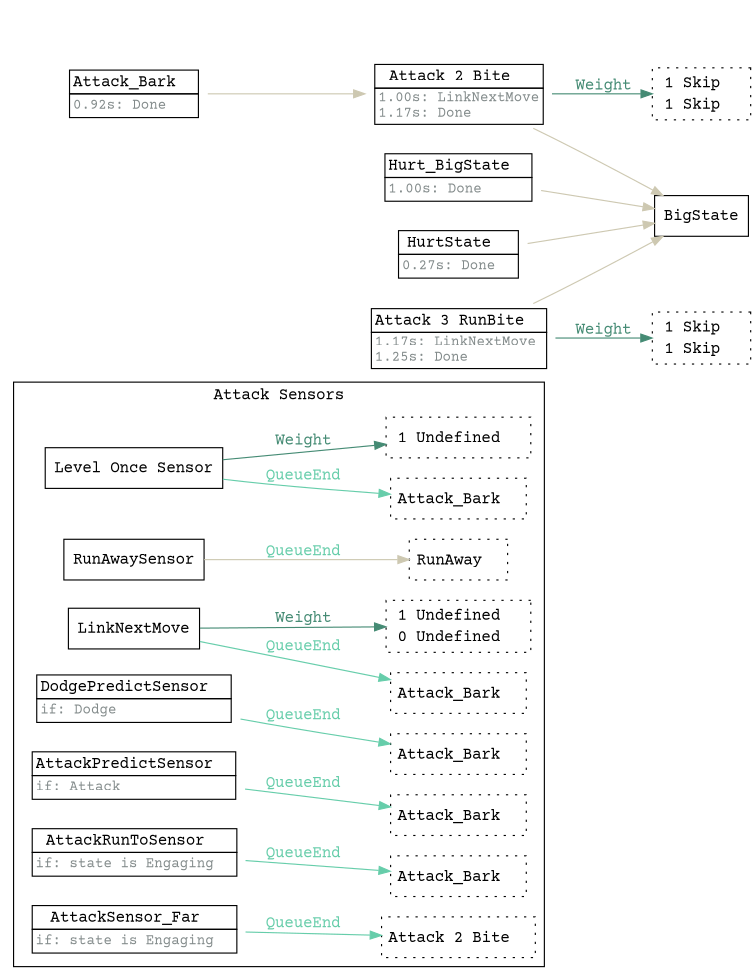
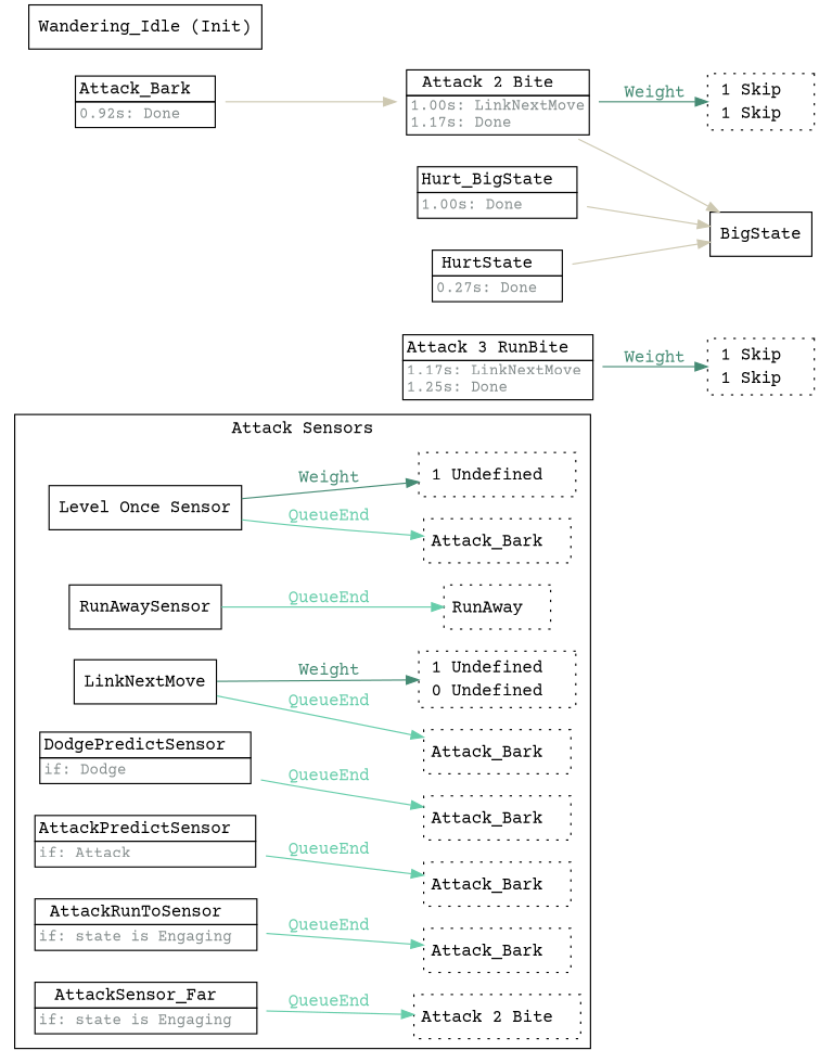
  strict digraph {
    fontname="Courier Prime"
    rankdir=LR
    node [fontname="Courier Prime" shape=box]
    edge [color=aquamarine3 fontcolor=aquamarine3 fontname="Courier Prime"]
    n1 [label="Level Once Sensor"]
    n2 [label=<<TABLE border="0" cellborder="0" cellspacing="0" cellpadding="2"><TR><TD>Attack_Bark  </TD></TR></TABLE>> margin=0.05 style=dotted]
    n3 [label=<<TABLE border="0" cellborder="0" cellspacing="0" cellpadding="2"><TR><TD>1 Undefined  </TD></TR></TABLE>> style=dotted]
    n4 [label=RunAwaySensor]
    n5 [label=<<TABLE border="0" cellborder="0" cellspacing="0" cellpadding="2"><TR><TD>RunAway  </TD></TR></TABLE>> margin=0.05 style=dotted]
    n6 [label=LinkNextMove]
    n7 [label=<<TABLE border="0" cellborder="0" cellspacing="0" cellpadding="2"><TR><TD>Attack_Bark  </TD></TR></TABLE>> margin=0.05 style=dotted]
    n8 [label=<<TABLE border="0" cellborder="0" cellspacing="0" cellpadding="2"><TR><TD>1 Undefined  </TD></TR><TR><TD>0 Undefined  </TD></TR></TABLE>> style=dotted]
    n9 [label=<<TABLE border="0" cellborder="1" cellspacing="0" cellpadding="2"><TR><TD >DodgePredictSensor  </TD></TR><TR><TD align="left" balign="left"><FONT point-size="12" color="azure4">if: Dodge</FONT>  </TD></TR></TABLE>> shape=plaintext]
    n10 [label=<<TABLE border="0" cellborder="0" cellspacing="0" cellpadding="2"><TR><TD>Attack_Bark  </TD></TR></TABLE>> margin=0.05 style=dotted]
    n11 [label=<<TABLE border="0" cellborder="1" cellspacing="0" cellpadding="2"><TR><TD >AttackPredictSensor  </TD></TR><TR><TD align="left" balign="left"><FONT point-size="12" color="azure4">if: Attack</FONT>  </TD></TR></TABLE>> shape=plaintext]
    n12 [label=<<TABLE border="0" cellborder="0" cellspacing="0" cellpadding="2"><TR><TD>Attack_Bark  </TD></TR></TABLE>> margin=0.05 style=dotted]
    n13 [label=<<TABLE border="0" cellborder="1" cellspacing="0" cellpadding="2"><TR><TD >AttackRunToSensor  </TD></TR><TR><TD align="left" balign="left"><FONT point-size="12" color="azure4">if: state is Engaging</FONT>  </TD></TR></TABLE>> shape=plaintext]
    n14 [label=<<TABLE border="0" cellborder="0" cellspacing="0" cellpadding="2"><TR><TD>Attack_Bark  </TD></TR></TABLE>> margin=0.05 style=dotted]
    n15 [label=<<TABLE border="0" cellborder="1" cellspacing="0" cellpadding="2"><TR><TD >AttackSensor_Far  </TD></TR><TR><TD align="left" balign="left"><FONT point-size="12" color="azure4">if: state is Engaging</FONT>  </TD></TR></TABLE>> shape=plaintext]
    n16 [label=<<TABLE border="0" cellborder="0" cellspacing="0" cellpadding="2"><TR><TD>Attack 2 Bite  </TD></TR></TABLE>> margin=0.05 style=dotted]
    n17 [label=<<TABLE border="0" cellborder="1" cellspacing="0" cellpadding="2"><TR><TD >Attack_Bark  </TD></TR><TR><TD align="left" balign="left"><FONT point-size="12" color="azure4">0.92s: Done</FONT>  </TD></TR></TABLE>> shape=plaintext]
    n18 [label=<<TABLE border="0" cellborder="1" cellspacing="0" cellpadding="2"><TR><TD >Attack 2 Bite  </TD></TR><TR><TD align="left" balign="left"><FONT point-size="12" color="azure4">1.00s: LinkNextMove<br/>1.17s: Done</FONT>  </TD></TR></TABLE>> shape=plaintext]
    n19 [label=BigState]
    n20 [label=<<TABLE border="0" cellborder="0" cellspacing="0" cellpadding="2"><TR><TD>1 Skip  </TD></TR><TR><TD>1 Skip  </TD></TR></TABLE>> style=dotted]
    n21 [label=<<TABLE border="0" cellborder="1" cellspacing="0" cellpadding="2"><TR><TD >Attack 3 RunBite  </TD></TR><TR><TD align="left" balign="left"><FONT point-size="12" color="azure4">1.17s: LinkNextMove<br/>1.25s: Done</FONT>  </TD></TR></TABLE>> shape=plaintext]
    n22 [label=<<TABLE border="0" cellborder="0" cellspacing="0" cellpadding="2"><TR><TD>1 Skip  </TD></TR><TR><TD>1 Skip  </TD></TR></TABLE>> style=dotted]
    n23 [label=<<TABLE border="0" cellborder="1" cellspacing="0" cellpadding="2"><TR><TD >HurtState  </TD></TR><TR><TD align="left" balign="left"><FONT point-size="12" color="azure4">0.27s: Done</FONT>  </TD></TR></TABLE>> shape=plaintext]
    n24 [label=<<TABLE border="0" cellborder="1" cellspacing="0" cellpadding="2"><TR><TD >Hurt_BigState  </TD></TR><TR><TD align="left" balign="left"><FONT point-size="12" color="azure4">1.00s: Done</FONT>  </TD></TR></TABLE>> shape=plaintext]
+   n25 [label="Wandering_Idle (Init)"]
    subgraph cluster_1 {
      label="Attack Sensors"
      rank=sink
      n1
      n2
      n3
      n4
      n5
      n6
      n7
      n8
      n9
      n10
      n11
      n12
      n13
      n14
      n15
      n16
    }
    n1 -> n2 [label=QueueEnd]
    n1 -> n3 [color=aquamarine4 fontcolor=aquamarine4 label=Weight]
-   n4 -> n5 [color=cornsilk3 label=QueueEnd]
+   n4 -> n5 [label=QueueEnd]
    n6 -> n7 [label=QueueEnd]
    n6 -> n8 [color=aquamarine4 fontcolor=aquamarine4 label=Weight]
    n9 -> n10 [label=QueueEnd]
    n11 -> n12 [label=QueueEnd]
    n13 -> n14 [label=QueueEnd]
    n15 -> n16 [label=QueueEnd]
    n17 -> n18 [color=cornsilk3 fontcolor=cornsilk3]
    n18 -> n19 [color=cornsilk3 fontcolor=cornsilk3]
    n18 -> n20 [color=aquamarine4 fontcolor=aquamarine4 label=Weight]
-   n21 -> n19 [color=cornsilk3 fontcolor=cornsilk3]
    n21 -> n22 [color=aquamarine4 fontcolor=aquamarine4 label=Weight]
    n23 -> n19 [color=cornsilk3 fontcolor=cornsilk3]
    n24 -> n19 [color=cornsilk3 fontcolor=cornsilk3]
  }
